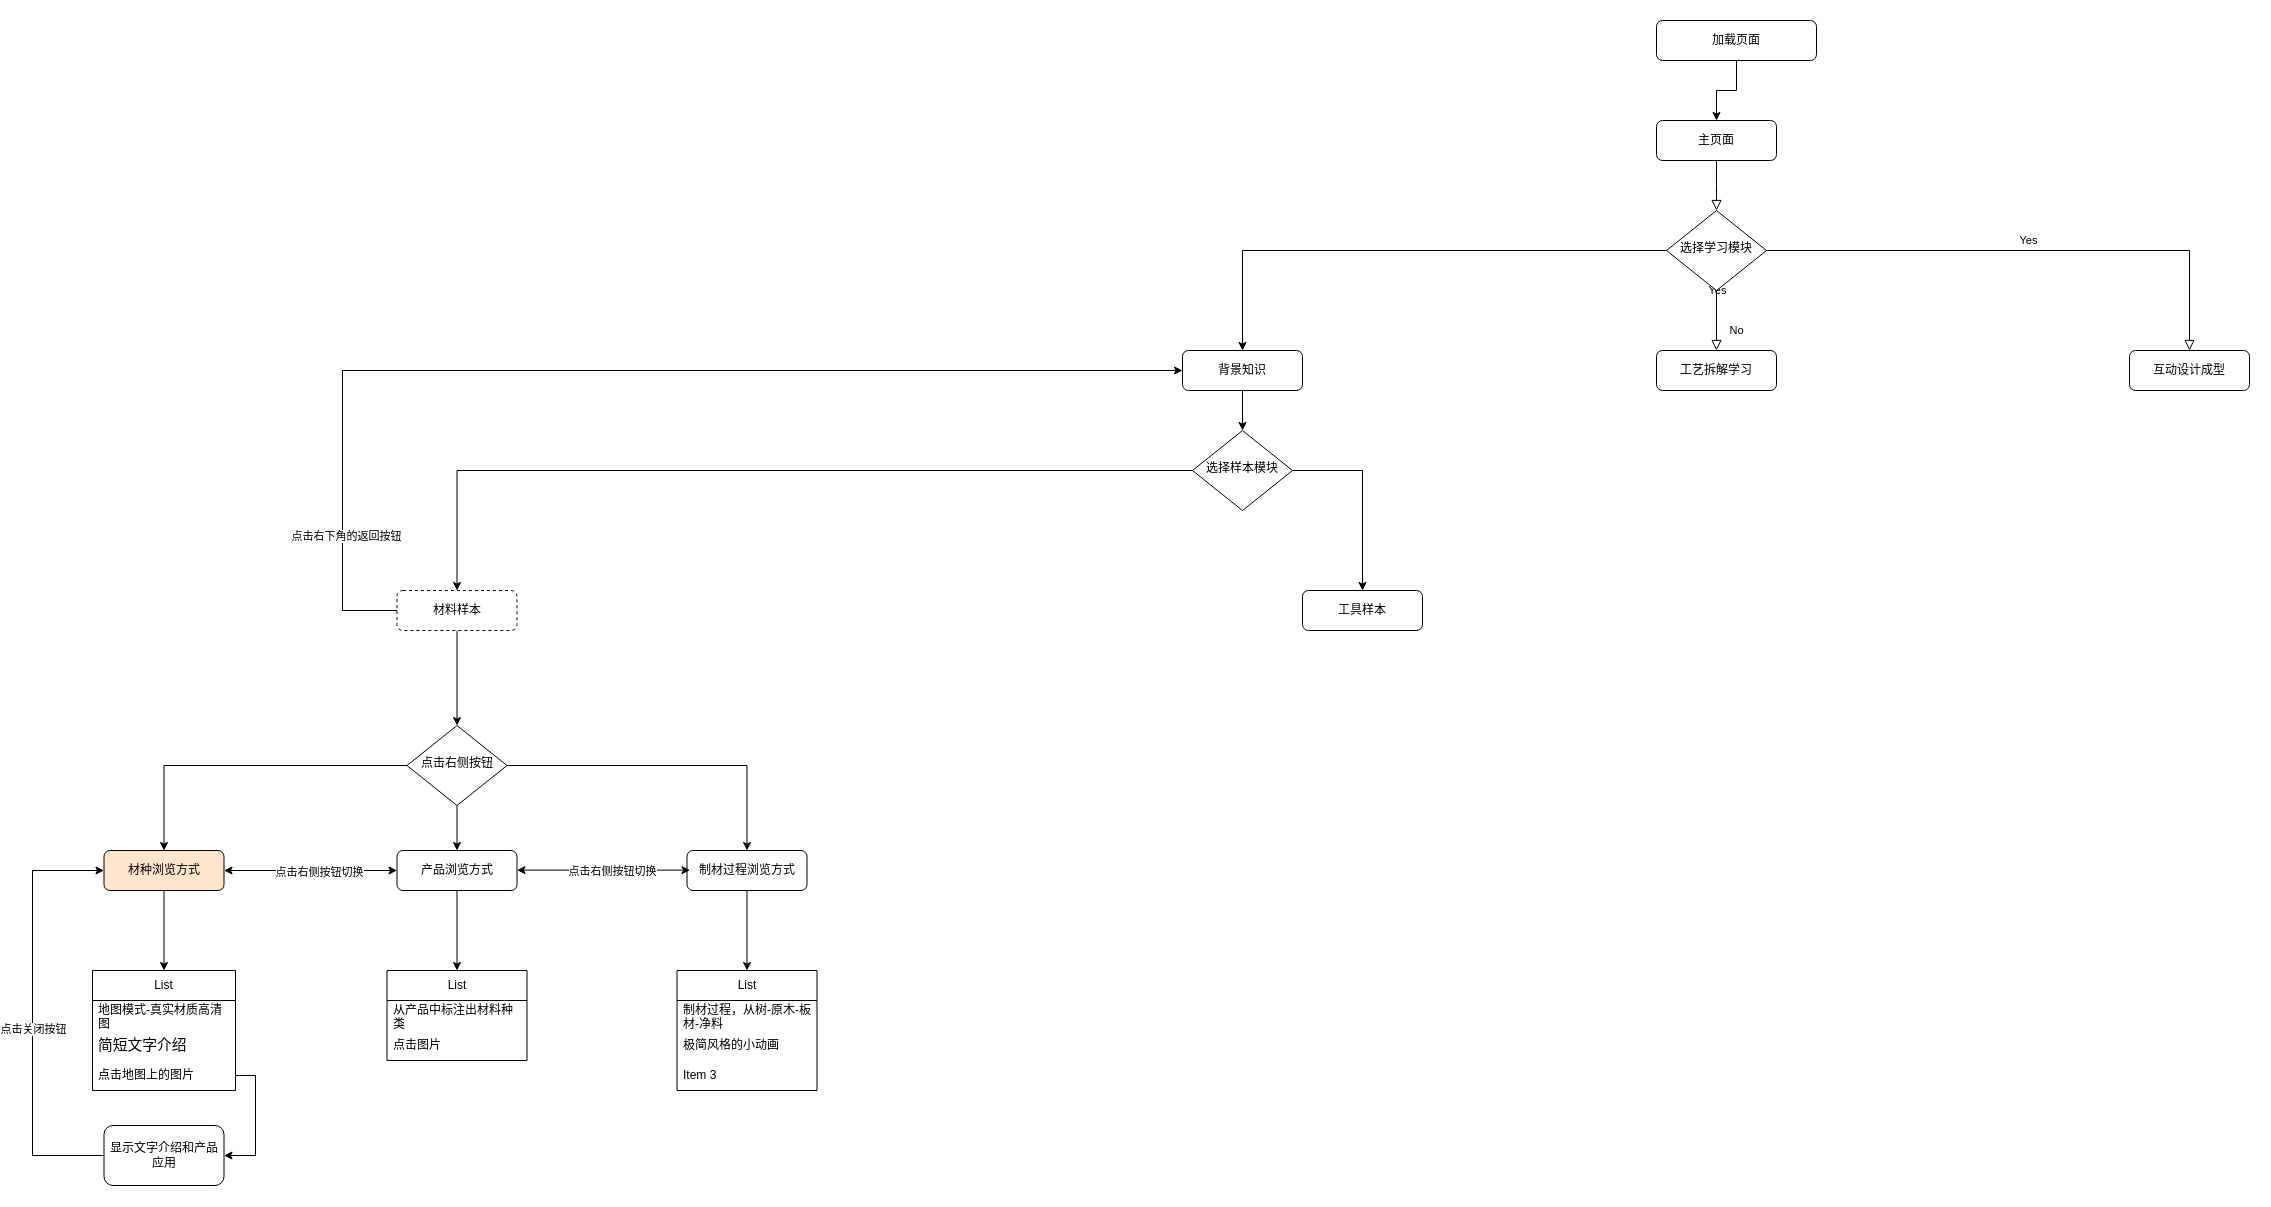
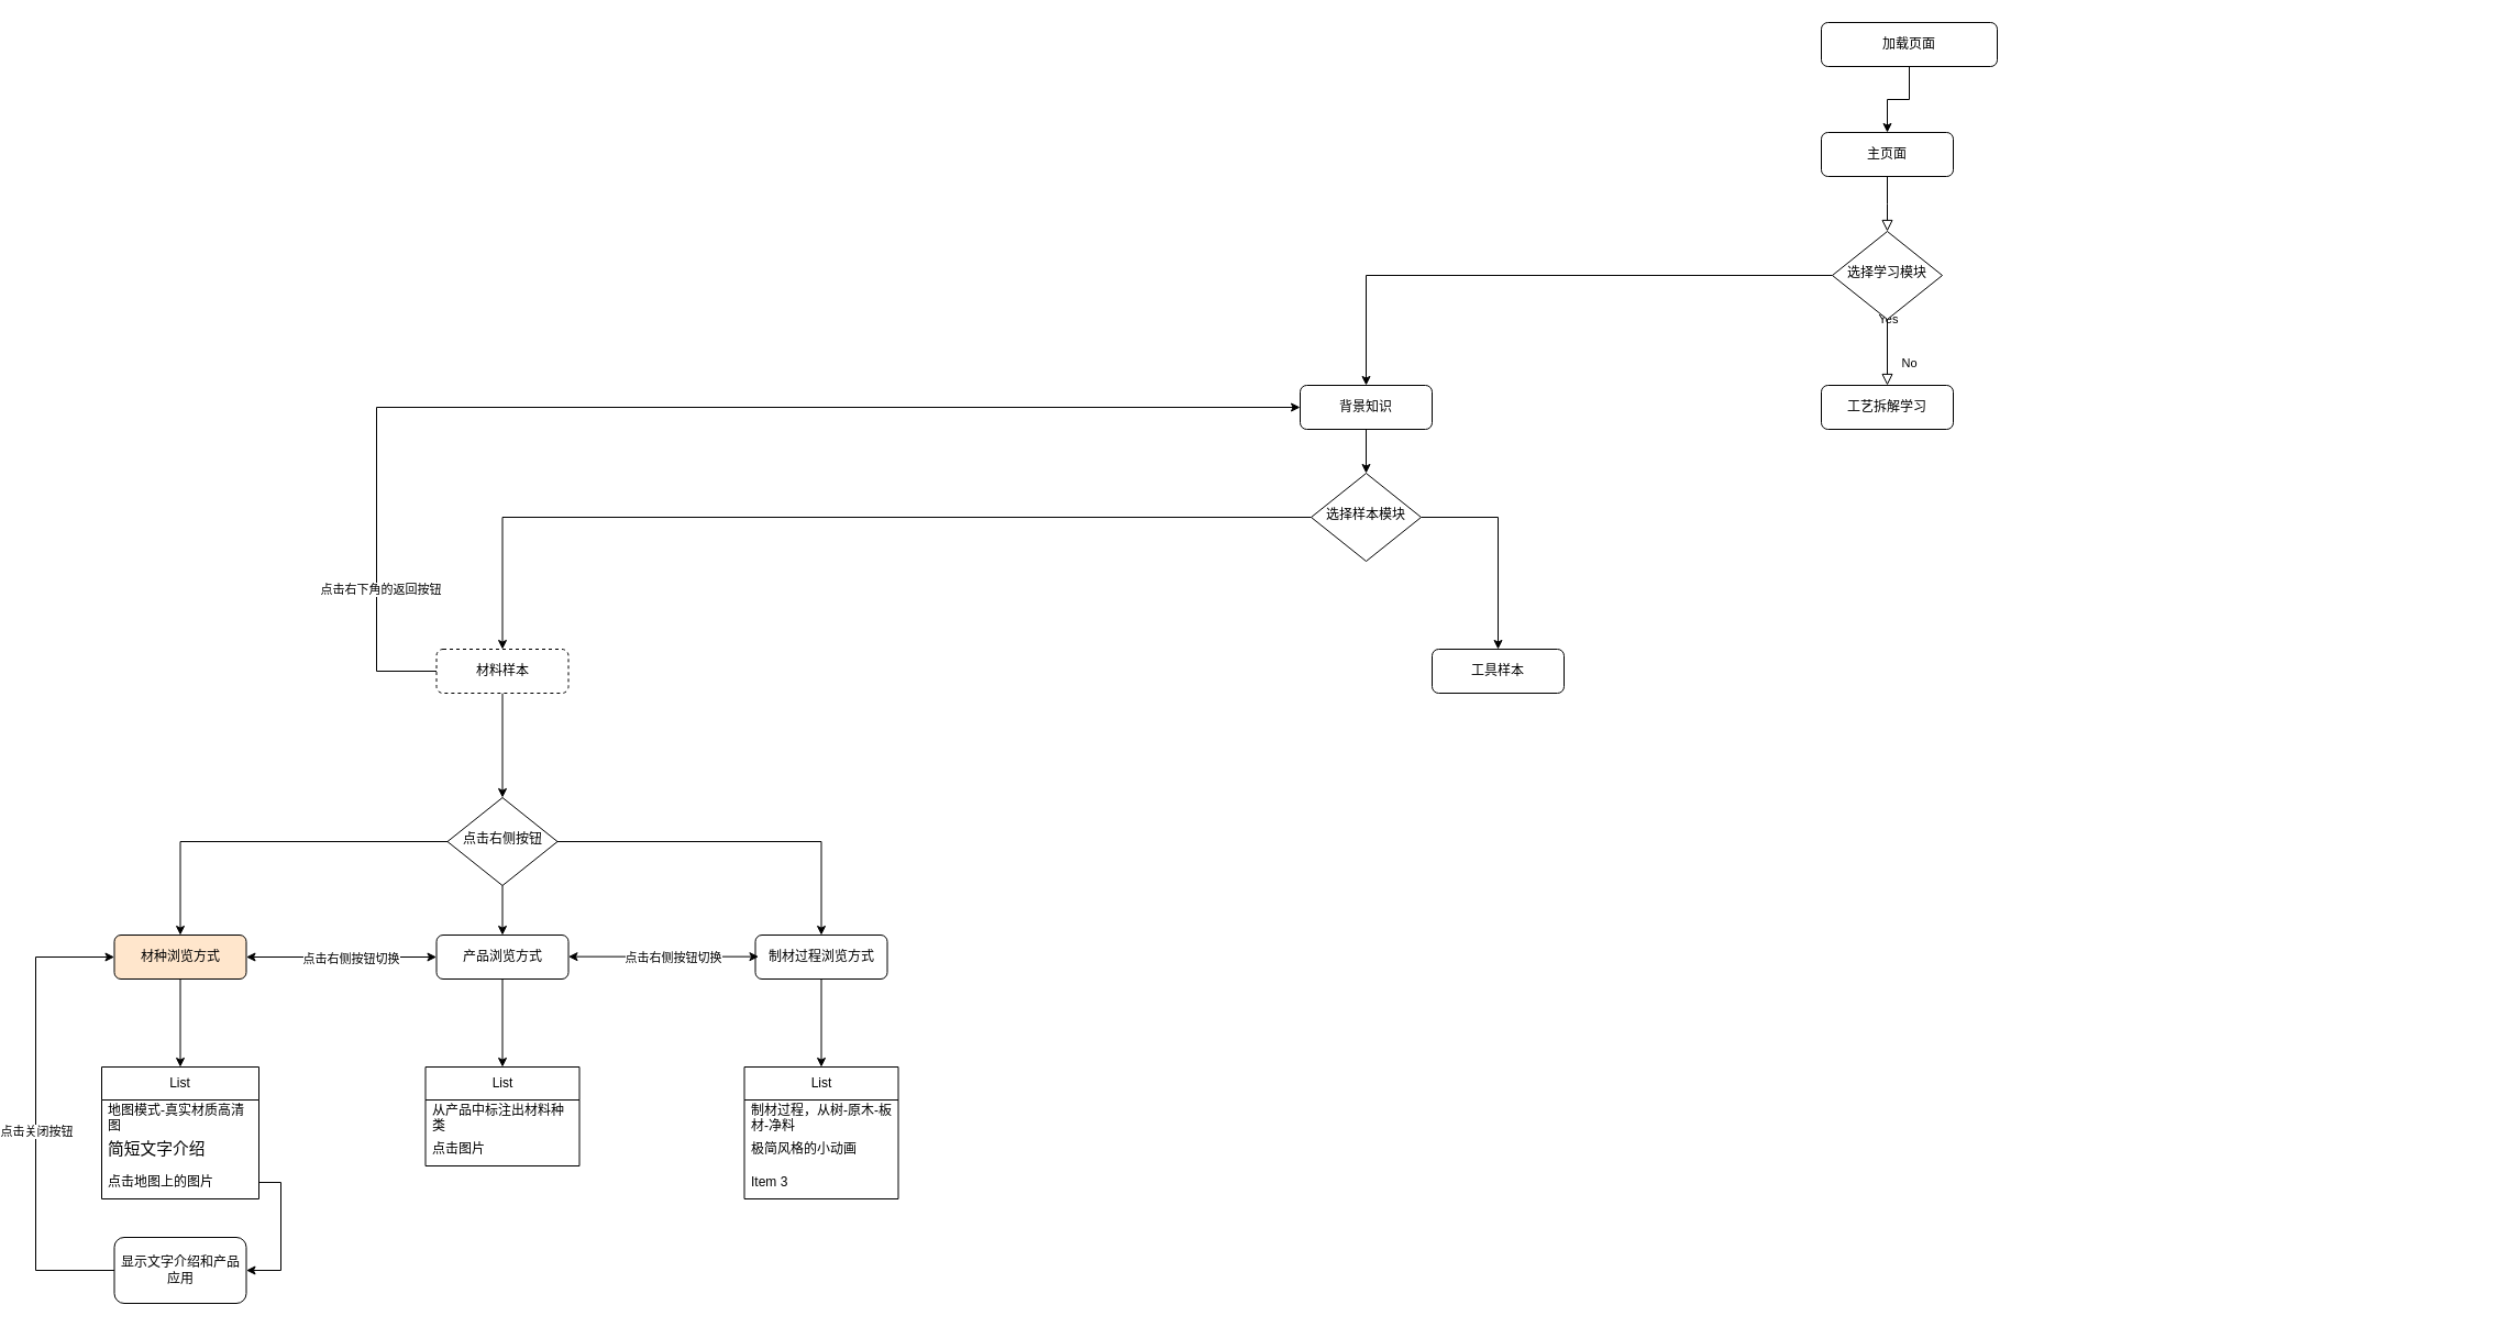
  <mxCell id="0" />
  <mxCell id="1" parent="0" />
  <mxCell id="2" value="" style="rounded=0;html=1;jettySize=auto;orthogonalLoop=1;fontSize=11;endArrow=block;endFill=0;endSize=8;strokeWidth=1;shadow=0;labelBackgroundColor=none;edgeStyle=orthogonalEdgeStyle;" parent="1" source="3" edge="1"><mxGeometry relative="1" as="geometry"><mxPoint x="1704" y="210" as="targetPoint" /></mxGeometry></mxCell>
  <mxCell id="3" value="主页面" style="rounded=1;whiteSpace=wrap;html=1;fontSize=12;glass=0;strokeWidth=1;shadow=0;" parent="1" vertex="1"><mxGeometry x="1644" y="120" width="120" height="40" as="geometry" /></mxCell>
  <mxCell id="4" value="Yes" style="rounded=0;html=1;jettySize=auto;orthogonalLoop=1;fontSize=11;endArrow=block;endFill=0;endSize=8;strokeWidth=1;shadow=0;labelBackgroundColor=none;edgeStyle=orthogonalEdgeStyle;" parent="1" target="8" edge="1"><mxGeometry y="20" relative="1" as="geometry"><mxPoint as="offset" /><mxPoint x="1704" y="290" as="sourcePoint" /></mxGeometry></mxCell>
  <mxCell id="5" value="No" style="rounded=0;html=1;jettySize=auto;orthogonalLoop=1;fontSize=11;endArrow=block;endFill=0;endSize=8;strokeWidth=1;shadow=0;labelBackgroundColor=none;edgeStyle=orthogonalEdgeStyle;" parent="1" source="8" target="9" edge="1"><mxGeometry x="0.333" y="20" relative="1" as="geometry"><mxPoint as="offset" /></mxGeometry></mxCell>
- <mxCell id="6" value="Yes" style="edgeStyle=orthogonalEdgeStyle;rounded=0;html=1;jettySize=auto;orthogonalLoop=1;fontSize=11;endArrow=block;endFill=0;endSize=8;strokeWidth=1;shadow=0;labelBackgroundColor=none;" parent="1" source="8" target="10" edge="1"><mxGeometry y="10" relative="1" as="geometry"><mxPoint as="offset" /></mxGeometry></mxCell>
  <mxCell id="7" style="edgeStyle=orthogonalEdgeStyle;rounded=0;orthogonalLoop=1;jettySize=auto;html=1;" edge="1" parent="1" source="8" target="14"><mxGeometry relative="1" as="geometry" /></mxCell>
  <mxCell id="8" value="选择学习模块" style="rhombus;whiteSpace=wrap;html=1;shadow=0;fontFamily=Helvetica;fontSize=12;align=center;strokeWidth=1;spacing=6;spacingTop=-4;" parent="1" vertex="1"><mxGeometry x="1654" y="210" width="100" height="80" as="geometry" /></mxCell>
  <mxCell id="9" value="工艺拆解学习" style="rounded=1;whiteSpace=wrap;html=1;fontSize=12;glass=0;strokeWidth=1;shadow=0;" parent="1" vertex="1"><mxGeometry x="1644" y="350" width="120" height="40" as="geometry" /></mxCell>
- <mxCell id="10" value="互动设计成型" style="rounded=1;whiteSpace=wrap;html=1;fontSize=12;glass=0;strokeWidth=1;shadow=0;" parent="1" vertex="1"><mxGeometry x="2117" y="350" width="120" height="40" as="geometry" /></mxCell>
  <mxCell id="11" style="edgeStyle=orthogonalEdgeStyle;rounded=0;orthogonalLoop=1;jettySize=auto;html=1;" edge="1" parent="1" source="12" target="3"><mxGeometry relative="1" as="geometry" /></mxCell>
  <mxCell id="12" value="加载页面" style="rounded=1;whiteSpace=wrap;html=1;fontSize=12;glass=0;strokeWidth=1;shadow=0;" vertex="1" parent="1"><mxGeometry x="1644" y="20" width="160" height="40" as="geometry" /></mxCell>
  <mxCell id="13" value="" style="edgeStyle=orthogonalEdgeStyle;rounded=0;orthogonalLoop=1;jettySize=auto;html=1;" edge="1" parent="1" source="14" target="17"><mxGeometry relative="1" as="geometry" /></mxCell>
  <mxCell id="14" value="背景知识" style="rounded=1;whiteSpace=wrap;html=1;fontSize=12;glass=0;strokeWidth=1;shadow=0;" vertex="1" parent="1"><mxGeometry x="1170" y="350" width="120" height="40" as="geometry" /></mxCell>
  <mxCell id="15" style="edgeStyle=orthogonalEdgeStyle;rounded=0;orthogonalLoop=1;jettySize=auto;html=1;exitX=0;exitY=0.5;exitDx=0;exitDy=0;" edge="1" parent="1" source="17" target="21"><mxGeometry relative="1" as="geometry" /></mxCell>
  <mxCell id="16" style="edgeStyle=orthogonalEdgeStyle;rounded=0;orthogonalLoop=1;jettySize=auto;html=1;exitX=1;exitY=0.5;exitDx=0;exitDy=0;" edge="1" parent="1" source="17" target="22"><mxGeometry relative="1" as="geometry" /></mxCell>
  <mxCell id="17" value="选择样本模块" style="rhombus;whiteSpace=wrap;html=1;shadow=0;fontFamily=Helvetica;fontSize=12;align=center;strokeWidth=1;spacing=6;spacingTop=-4;" vertex="1" parent="1"><mxGeometry x="1180" y="430" width="100" height="80" as="geometry" /></mxCell>
  <mxCell id="18" style="edgeStyle=orthogonalEdgeStyle;rounded=0;orthogonalLoop=1;jettySize=auto;html=1;entryX=0;entryY=0.5;entryDx=0;entryDy=0;" edge="1" parent="1" source="21" target="14"><mxGeometry relative="1" as="geometry"><mxPoint x="290" y="370" as="targetPoint" /><Array as="points"><mxPoint x="330" y="610" /><mxPoint x="330" y="370" /></Array></mxGeometry></mxCell>
  <mxCell id="19" value="点击右下角的返回按钮" style="edgeLabel;html=1;align=center;verticalAlign=middle;resizable=0;points=[];" vertex="1" connectable="0" parent="18"><mxGeometry x="-0.775" y="-3" relative="1" as="geometry"><mxPoint y="-1" as="offset" /></mxGeometry></mxCell>
  <mxCell id="20" style="edgeStyle=orthogonalEdgeStyle;rounded=0;orthogonalLoop=1;jettySize=auto;html=1;exitX=0.5;exitY=1;exitDx=0;exitDy=0;" edge="1" parent="1" source="21" target="26"><mxGeometry relative="1" as="geometry" /></mxCell>
  <mxCell id="21" value="材料样本" style="rounded=1;whiteSpace=wrap;html=1;fontSize=12;glass=0;strokeWidth=1;shadow=0;dashed=1;" vertex="1" parent="1"><mxGeometry x="384.5" y="590" width="120" height="40" as="geometry" /></mxCell>
  <mxCell id="22" value="工具样本" style="rounded=1;whiteSpace=wrap;html=1;fontSize=12;glass=0;strokeWidth=1;shadow=0;" vertex="1" parent="1"><mxGeometry y="590" width="120" height="40" as="geometry" x="1290" /></mxCell>
  <mxCell id="23" style="edgeStyle=orthogonalEdgeStyle;rounded=0;orthogonalLoop=1;jettySize=auto;html=1;exitX=0.5;exitY=1;exitDx=0;exitDy=0;" edge="1" parent="1" source="26" target="30"><mxGeometry relative="1" as="geometry" /></mxCell>
  <mxCell id="24" style="edgeStyle=orthogonalEdgeStyle;rounded=0;orthogonalLoop=1;jettySize=auto;html=1;exitX=1;exitY=0.5;exitDx=0;exitDy=0;" edge="1" parent="1" source="26" target="32"><mxGeometry relative="1" as="geometry" /></mxCell>
  <mxCell id="25" style="edgeStyle=orthogonalEdgeStyle;rounded=0;orthogonalLoop=1;jettySize=auto;html=1;exitX=0;exitY=0.5;exitDx=0;exitDy=0;" edge="1" parent="1" source="26" target="28"><mxGeometry relative="1" as="geometry" /></mxCell>
  <mxCell id="26" value="点击右侧按钮" style="rhombus;whiteSpace=wrap;html=1;shadow=0;fontFamily=Helvetica;fontSize=12;align=center;strokeWidth=1;spacing=6;spacingTop=-4;" vertex="1" parent="1"><mxGeometry x="394.5" y="725" width="100" height="80" as="geometry" /></mxCell>
  <mxCell id="27" style="edgeStyle=orthogonalEdgeStyle;rounded=0;orthogonalLoop=1;jettySize=auto;html=1;entryX=0.5;entryY=0;entryDx=0;entryDy=0;" edge="1" parent="1" source="28" target="37"><mxGeometry relative="1" as="geometry" /></mxCell>
  <mxCell id="28" value="材种浏览方式" style="rounded=1;whiteSpace=wrap;html=1;fontSize=12;glass=0;strokeWidth=1;shadow=0;fillColor=#ffe6cc;" vertex="1" parent="1"><mxGeometry x="91.5" y="850" width="120" height="40" as="geometry" /></mxCell>
  <mxCell id="29" style="edgeStyle=orthogonalEdgeStyle;rounded=0;orthogonalLoop=1;jettySize=auto;html=1;" edge="1" parent="1" source="30" target="41"><mxGeometry relative="1" as="geometry" /></mxCell>
  <mxCell id="30" value="产品浏览方式" style="rounded=1;whiteSpace=wrap;html=1;fontSize=12;glass=0;strokeWidth=1;shadow=0;" vertex="1" parent="1"><mxGeometry x="384.5" y="850" width="120" height="40" as="geometry" /></mxCell>
  <mxCell id="31" style="edgeStyle=orthogonalEdgeStyle;rounded=0;orthogonalLoop=1;jettySize=auto;html=1;" edge="1" parent="1" source="32" target="44"><mxGeometry relative="1" as="geometry" /></mxCell>
  <mxCell id="32" value="制材过程浏览方式" style="rounded=1;whiteSpace=wrap;html=1;fontSize=12;glass=0;strokeWidth=1;shadow=0;" vertex="1" parent="1"><mxGeometry x="674.5" y="850" width="120" height="40" as="geometry" /></mxCell>
  <mxCell id="33" value="" style="endArrow=classic;startArrow=classic;html=1;rounded=0;entryX=0;entryY=0.5;entryDx=0;entryDy=0;exitX=1;exitY=0.5;exitDx=0;exitDy=0;" edge="1" parent="1" source="28" target="30"><mxGeometry width="50" height="50" relative="1" as="geometry"><mxPoint x="304.5" y="895" as="sourcePoint" /><mxPoint x="354.5" y="845" as="targetPoint" /></mxGeometry></mxCell>
  <mxCell id="34" value="点击右侧按钮切换" style="edgeLabel;html=1;align=center;verticalAlign=middle;resizable=0;points=[];" vertex="1" connectable="0" parent="33"><mxGeometry x="0.093" y="-1" relative="1" as="geometry"><mxPoint as="offset" /></mxGeometry></mxCell>
  <mxCell id="35" value="" style="endArrow=classic;startArrow=classic;html=1;rounded=0;entryX=0;entryY=0.5;entryDx=0;entryDy=0;exitX=1;exitY=0.5;exitDx=0;exitDy=0;" edge="1" parent="1"><mxGeometry width="50" height="50" relative="1" as="geometry"><mxPoint x="504.5" y="869.63" as="sourcePoint" /><mxPoint x="677.5" y="869.63" as="targetPoint" /></mxGeometry></mxCell>
  <mxCell id="36" value="点击右侧按钮切换" style="edgeLabel;html=1;align=center;verticalAlign=middle;resizable=0;points=[];" vertex="1" connectable="0" parent="35"><mxGeometry x="0.093" y="-1" relative="1" as="geometry"><mxPoint as="offset" /></mxGeometry></mxCell>
  <mxCell id="37" value="List" style="swimlane;fontStyle=0;childLayout=stackLayout;horizontal=1;startSize=30;horizontalStack=0;resizeParent=1;resizeParentMax=0;resizeLast=0;collapsible=1;marginBottom=0;whiteSpace=wrap;html=1;" vertex="1" parent="1"><mxGeometry x="80" y="970" width="143" height="120" as="geometry" /></mxCell>
  <mxCell id="38" value="&lt;div&gt;地图模式-真实材质高清图&lt;/div&gt;" style="text;strokeColor=none;fillColor=none;align=left;verticalAlign=middle;spacingLeft=4;spacingRight=4;overflow=hidden;points=[[0,0.5],[1,0.5]];portConstraint=eastwest;rotatable=0;whiteSpace=wrap;html=1;" vertex="1" parent="37"><mxGeometry y="30" width="143" height="30" as="geometry" /></mxCell>
  <mxCell id="39" value="&lt;div&gt;&lt;span style=&quot;font-family: 等线; font-size: 11.062pt; background-color: initial;&quot;&gt;简短文字介绍&lt;/span&gt;&lt;br&gt;&lt;/div&gt;" style="text;strokeColor=none;fillColor=none;align=left;verticalAlign=middle;spacingLeft=4;spacingRight=4;overflow=hidden;points=[[0,0.5],[1,0.5]];portConstraint=eastwest;rotatable=0;whiteSpace=wrap;html=1;" vertex="1" parent="37"><mxGeometry y="60" width="143" height="30" as="geometry" /></mxCell>
  <mxCell id="40" value="&lt;div&gt;点击地图上的图片&lt;/div&gt;" style="text;strokeColor=none;fillColor=none;align=left;verticalAlign=middle;spacingLeft=4;spacingRight=4;overflow=hidden;points=[[0,0.5],[1,0.5]];portConstraint=eastwest;rotatable=0;whiteSpace=wrap;html=1;" vertex="1" parent="37"><mxGeometry y="90" width="143" height="30" as="geometry" /></mxCell>
  <mxCell id="41" value="List" style="swimlane;fontStyle=0;childLayout=stackLayout;horizontal=1;startSize=30;horizontalStack=0;resizeParent=1;resizeParentMax=0;resizeLast=0;collapsible=1;marginBottom=0;whiteSpace=wrap;html=1;" vertex="1" parent="1"><mxGeometry x="374.5" y="970" width="140" height="90" as="geometry" /></mxCell>
  <mxCell id="42" value="&lt;div&gt;从产品中标注出材料种类&lt;/div&gt;" style="text;strokeColor=none;fillColor=none;align=left;verticalAlign=middle;spacingLeft=4;spacingRight=4;overflow=hidden;points=[[0,0.5],[1,0.5]];portConstraint=eastwest;rotatable=0;whiteSpace=wrap;html=1;" vertex="1" parent="41"><mxGeometry y="30" width="140" height="30" as="geometry" /></mxCell>
  <mxCell id="43" value="&lt;div&gt;点击图片&lt;/div&gt;" style="text;strokeColor=none;fillColor=none;align=left;verticalAlign=middle;spacingLeft=4;spacingRight=4;overflow=hidden;points=[[0,0.5],[1,0.5]];portConstraint=eastwest;rotatable=0;whiteSpace=wrap;html=1;" vertex="1" parent="41"><mxGeometry y="60" width="140" height="30" as="geometry" /></mxCell>
  <mxCell id="44" value="List" style="swimlane;fontStyle=0;childLayout=stackLayout;horizontal=1;startSize=30;horizontalStack=0;resizeParent=1;resizeParentMax=0;resizeLast=0;collapsible=1;marginBottom=0;whiteSpace=wrap;html=1;" vertex="1" parent="1"><mxGeometry x="664.5" y="970" width="140" height="120" as="geometry" /></mxCell>
  <mxCell id="45" value="&lt;div&gt;制材过程，从树-原木-板材-净料&lt;/div&gt;" style="text;strokeColor=none;fillColor=none;align=left;verticalAlign=middle;spacingLeft=4;spacingRight=4;overflow=hidden;points=[[0,0.5],[1,0.5]];portConstraint=eastwest;rotatable=0;whiteSpace=wrap;html=1;" vertex="1" parent="44"><mxGeometry y="30" width="140" height="30" as="geometry" /></mxCell>
  <mxCell id="46" value="&lt;div&gt;极简风格的小动画&lt;/div&gt;" style="text;strokeColor=none;fillColor=none;align=left;verticalAlign=middle;spacingLeft=4;spacingRight=4;overflow=hidden;points=[[0,0.5],[1,0.5]];portConstraint=eastwest;rotatable=0;whiteSpace=wrap;html=1;" vertex="1" parent="44"><mxGeometry y="60" width="140" height="30" as="geometry" /></mxCell>
  <mxCell id="47" value="Item 3" style="text;strokeColor=none;fillColor=none;align=left;verticalAlign=middle;spacingLeft=4;spacingRight=4;overflow=hidden;points=[[0,0.5],[1,0.5]];portConstraint=eastwest;rotatable=0;whiteSpace=wrap;html=1;" vertex="1" parent="44"><mxGeometry y="90" width="140" height="30" as="geometry" /></mxCell>
  <mxCell id="48" style="edgeStyle=orthogonalEdgeStyle;rounded=0;orthogonalLoop=1;jettySize=auto;html=1;exitX=0;exitY=0.5;exitDx=0;exitDy=0;entryX=0;entryY=0.5;entryDx=0;entryDy=0;" edge="1" parent="1" source="50" target="28"><mxGeometry relative="1" as="geometry"><Array as="points"><mxPoint x="20" y="1155" /><mxPoint x="20" y="870" /></Array></mxGeometry></mxCell>
  <mxCell id="49" value="点击关闭按钮" style="edgeLabel;html=1;align=center;verticalAlign=middle;resizable=0;points=[];" vertex="1" connectable="0" parent="48"><mxGeometry x="-0.076" relative="1" as="geometry"><mxPoint as="offset" /></mxGeometry></mxCell>
  <mxCell id="50" value="显示文字介绍和产品应用" style="rounded=1;whiteSpace=wrap;html=1;" vertex="1" parent="1"><mxGeometry x="91.5" y="1125" width="120" height="60" as="geometry" /></mxCell>
  <mxCell id="51" style="edgeStyle=orthogonalEdgeStyle;rounded=0;orthogonalLoop=1;jettySize=auto;html=1;exitX=1;exitY=0.5;exitDx=0;exitDy=0;entryX=1;entryY=0.5;entryDx=0;entryDy=0;" edge="1" parent="1" source="40" target="50"><mxGeometry relative="1" as="geometry" /></mxCell>
